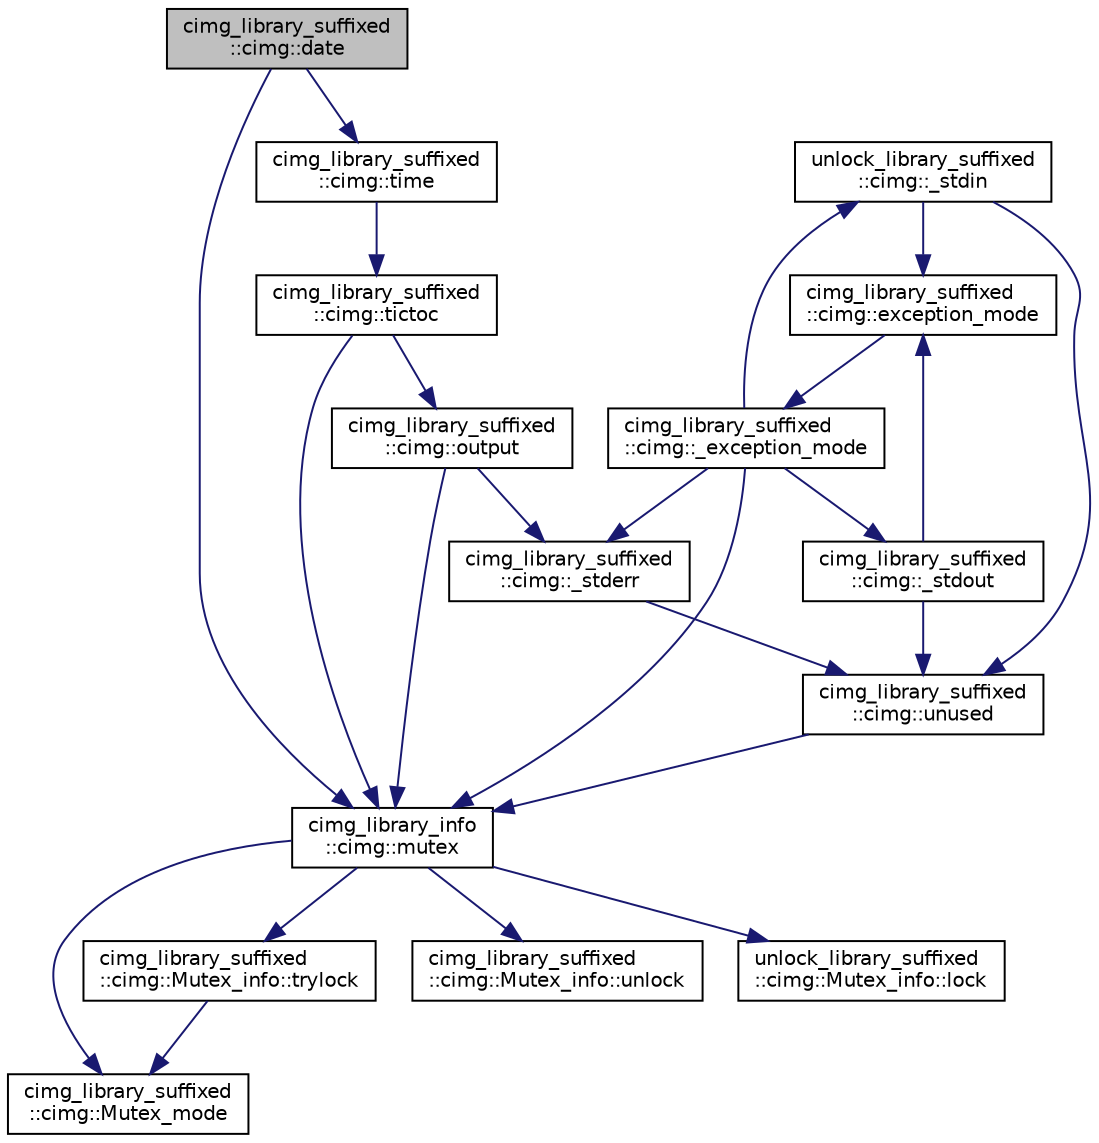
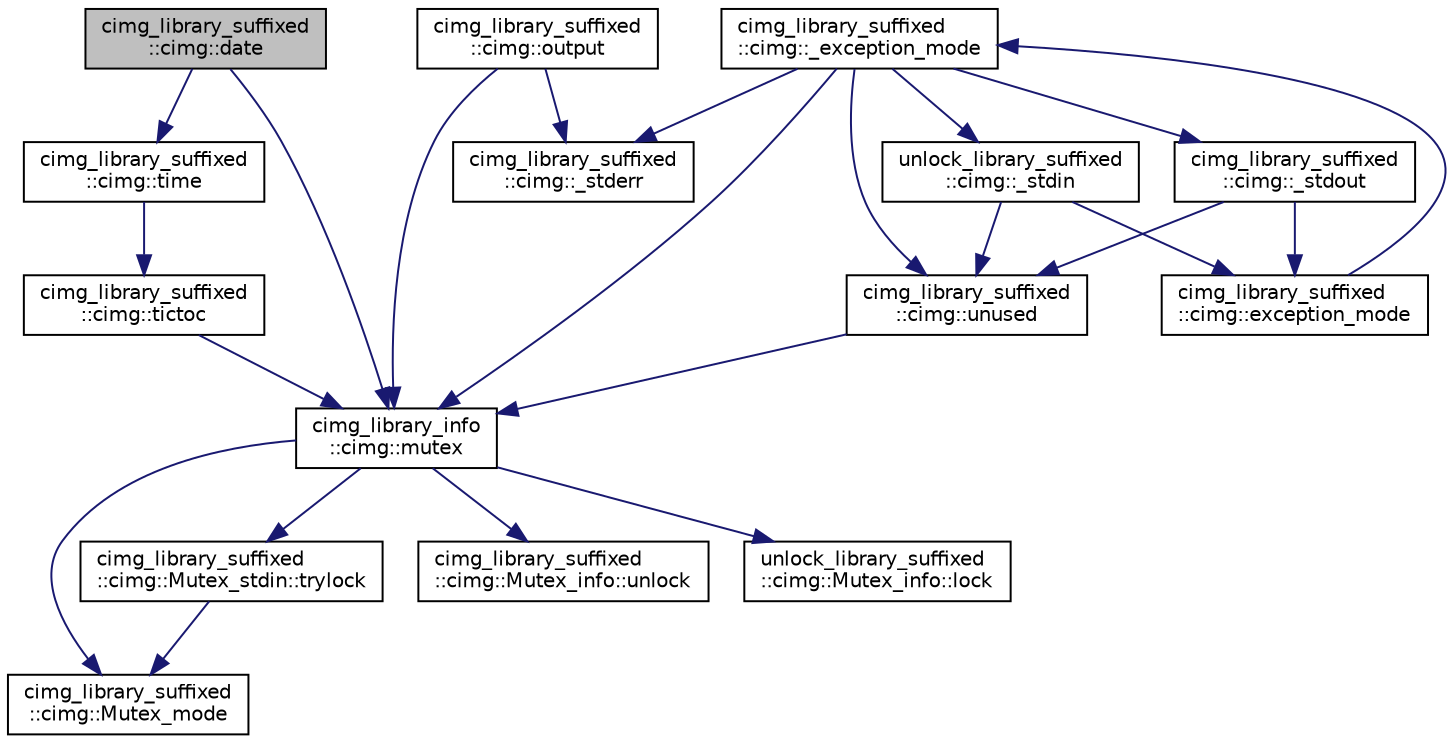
  digraph {
    rankdir=TB
    node [color=black fillcolor=white fontname=Helvetica fontsize=10 shape=record style=filled]
    edge [color=midnightblue fontname=Helvetica fontsize=10 labelfontname=Helvetica labelfontsize=10 style=solid]
    n1 [fillcolor=grey75 fontcolor=black height=0.2 label="cimg_library_suffixed\l::cimg::date" width=0.4]
    n2 [height=0.2 label="cimg_library_info\l::cimg::mutex" width=0.4]
    n3 [height=0.2 label="cimg_library_suffixed\l::cimg::time" width=0.4]
    n4 [height=0.2 label="cimg_library_suffixed\l::cimg::Mutex_mode" width=0.4]
    n5 [height=0.2 label="cimg_library_suffixed\l::cimg::Mutex_info::unlock" width=0.4]
    n6 [height=0.2 label="unlock_library_suffixed\l::cimg::Mutex_info::lock" width=0.4]
-   n7 [height=0.2 label="cimg_library_suffixed\l::cimg::Mutex_info::trylock" width=0.4]
+   n7 [height=0.2 label="cimg_library_suffixed\l::cimg::Mutex_stdin::trylock" width=0.4]
    n8 [height=0.2 label="cimg_library_suffixed\l::cimg::tictoc" width=0.4]
    n9 [height=0.2 label="cimg_library_suffixed\l::cimg::output" width=0.4]
    n10 [height=0.2 label="cimg_library_suffixed\l::cimg::_stderr" width=0.4]
    n11 [height=0.2 label="cimg_library_suffixed\l::cimg::unused" width=0.4]
    n12 [height=0.2 label="cimg_library_suffixed\l::cimg::exception_mode" width=0.4]
    n13 [height=0.2 label="cimg_library_suffixed\l::cimg::_exception_mode" width=0.4]
    n14 [height=0.2 label="unlock_library_suffixed\l::cimg::_stdin" width=0.4]
    n15 [height=0.2 label="cimg_library_suffixed\l::cimg::_stdout" width=0.4]
    n1 -> n2
    n1 -> n3
    n2 -> n4
    n2 -> n5
    n2 -> n6
    n2 -> n7
    n3 -> n8
    n7 -> n4
    n8 -> n2
-   n8 -> n9
    n9 -> n2
    n9 -> n10
-   n10 -> n11
+   n13 -> n11
    n11 -> n2
    n12 -> n13
    n13 -> n2
    n13 -> n10
    n13 -> n14
    n13 -> n15
    n14 -> n11
    n14 -> n12
    n15 -> n11
    n15 -> n12
  }
